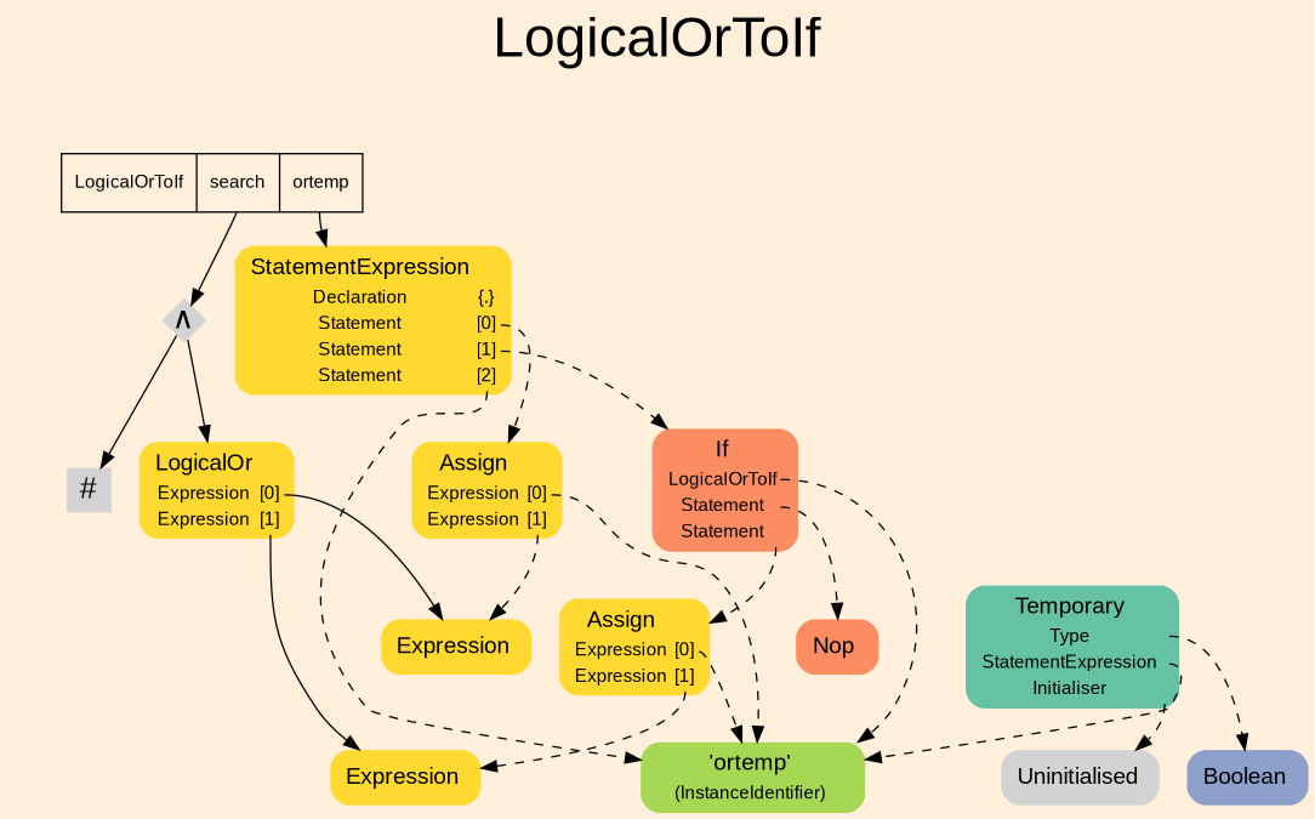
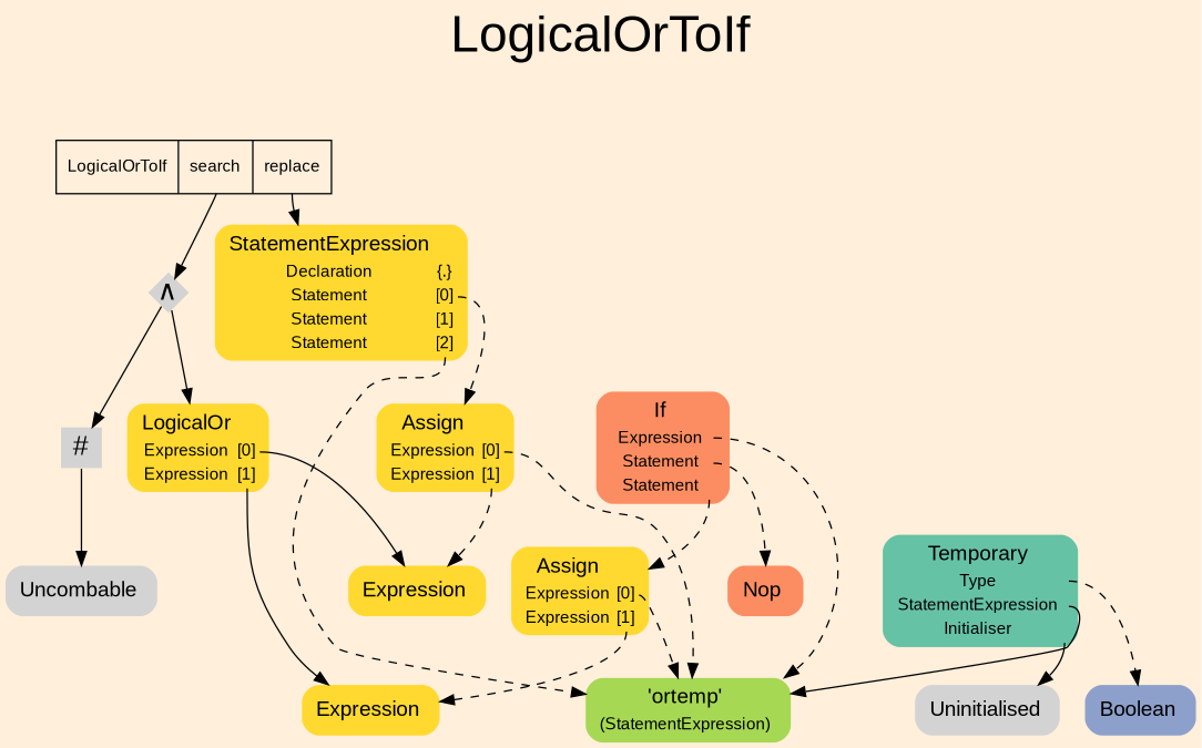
  digraph {
    bgcolor=antiquewhite1
    color=black
    fontcolor=black
    fontname=Arial
    fontsize=36
    label=LogicalOrToIf
    labelloc=t
    rankdir=TB
    ranksep=0.3
    node [fillcolor="/set28/6" fontname=Arial fontsize=12 shape=plaintext style="rounded,filled"]
    edge [color=black fontcolor=black fontname=Arial tailport=port0 style=dashed]
-   n1 [color=black fillcolor=antiquewhite1 fontcolor=black label="<fixed> LogicalOrToIf | <port0> search | <port1> ortemp" shape=record style=filled]
+   n1 [color=black fillcolor=antiquewhite1 fontcolor=black label="<fixed> LogicalOrToIf | <port0> search | <port1> replace" shape=record style=filled]
    n2 [fixedsize=true fontsize=20 height=0.4 label=<∧> penwidth=0.0 shape=diamond style=filled width=0.4 fillcolor=""]
    n3 [label=<<TABLE BORDER="0" CELLBORDER="0" CELLSPACING="0">      <TR><TD><FONT POINT-SIZE="15.0">StatementExpression</FONT></TD><TD></TD></TR>      <TR><TD>Declaration</TD><TD PORT="port0">{.}</TD></TR>      <TR><TD>Statement</TD><TD PORT="port1">[0]</TD></TR>      <TR><TD>Statement</TD><TD PORT="port2">[1]</TD></TR>      <TR><TD>Statement</TD><TD PORT="port3">[2]</TD></TR>     </TABLE>>]
    n4 [label=<<TABLE BORDER="0" CELLBORDER="0" CELLSPACING="0">      <TR><TD><FONT POINT-SIZE="15.0">LogicalOr</FONT></TD><TD></TD></TR>      <TR><TD>Expression</TD><TD PORT="port0">[0]</TD></TR>      <TR><TD>Expression</TD><TD PORT="port1">[1]</TD></TR>     </TABLE>>]
    n5 [fixedsize=true fontsize=20 height=0.4 label=<#> penwidth=0.0 shape=square style=filled width=0.4 fillcolor=""]
-   n6 [fillcolor="/set28/5" label=<<TABLE BORDER="0" CELLBORDER="0" CELLSPACING="0">      <TR><TD><FONT POINT-SIZE="15.0">'ortemp'</FONT></TD><TD></TD></TR>      <TR><TD>(InstanceIdentifier)</TD><TD PORT="port0"></TD></TR>     </TABLE>>]
+   n6 [fillcolor="/set28/5" label=<<TABLE BORDER="0" CELLBORDER="0" CELLSPACING="0">      <TR><TD><FONT POINT-SIZE="15.0">'ortemp'</FONT></TD><TD></TD></TR>      <TR><TD>(StatementExpression)</TD><TD PORT="port0"></TD></TR>     </TABLE>>]
    n7 [label=<<TABLE BORDER="0" CELLBORDER="0" CELLSPACING="0">      <TR><TD><FONT POINT-SIZE="15.0">Assign</FONT></TD><TD></TD></TR>      <TR><TD>Expression</TD><TD PORT="port0">[0]</TD></TR>      <TR><TD>Expression</TD><TD PORT="port1">[1]</TD></TR>     </TABLE>>]
-   n8 [fillcolor="/set28/2" label=<<TABLE BORDER="0" CELLBORDER="0" CELLSPACING="0">      <TR><TD><FONT POINT-SIZE="15.0">If</FONT></TD><TD></TD></TR>      <TR><TD>LogicalOrToIf</TD><TD PORT="port0"></TD></TR>      <TR><TD>Statement</TD><TD PORT="port1"></TD></TR>      <TR><TD>Statement</TD><TD PORT="port2"></TD></TR>     </TABLE>>]
+   n8 [fillcolor="/set28/2" label=<<TABLE BORDER="0" CELLBORDER="0" CELLSPACING="0">      <TR><TD><FONT POINT-SIZE="15.0">If</FONT></TD><TD></TD></TR>      <TR><TD>Expression</TD><TD PORT="port0"></TD></TR>      <TR><TD>Statement</TD><TD PORT="port1"></TD></TR>      <TR><TD>Statement</TD><TD PORT="port2"></TD></TR>     </TABLE>>]
    n9 [label=<<TABLE BORDER="0" CELLBORDER="0" CELLSPACING="0">      <TR><TD><FONT POINT-SIZE="15.0">Expression</FONT></TD><TD></TD></TR>     </TABLE>>]
    n10 [label=<<TABLE BORDER="0" CELLBORDER="0" CELLSPACING="0">      <TR><TD><FONT POINT-SIZE="15.0">Expression</FONT></TD><TD></TD></TR>     </TABLE>>]
+   n11 [label=<<TABLE BORDER="0" CELLBORDER="0" CELLSPACING="0">      <TR><TD><FONT POINT-SIZE="15.0">Uncombable</FONT></TD><TD></TD></TR>     </TABLE>> fillcolor=""]
    n12 [fillcolor="/set28/1" label=<<TABLE BORDER="0" CELLBORDER="0" CELLSPACING="0">      <TR><TD><FONT POINT-SIZE="15.0">Temporary</FONT></TD><TD></TD></TR>      <TR><TD>Type</TD><TD PORT="port0"></TD></TR>      <TR><TD>StatementExpression</TD><TD PORT="port1"></TD></TR>      <TR><TD>Initialiser</TD><TD PORT="port2"></TD></TR>     </TABLE>>]
    n13 [fillcolor="/set28/3" label=<<TABLE BORDER="0" CELLBORDER="0" CELLSPACING="0">      <TR><TD><FONT POINT-SIZE="15.0">Boolean</FONT></TD><TD></TD></TR>     </TABLE>>]
    n14 [label=<<TABLE BORDER="0" CELLBORDER="0" CELLSPACING="0">      <TR><TD><FONT POINT-SIZE="15.0">Uninitialised</FONT></TD><TD></TD></TR>     </TABLE>> fillcolor=""]
    n15 [fillcolor="/set28/2" label=<<TABLE BORDER="0" CELLBORDER="0" CELLSPACING="0">      <TR><TD><FONT POINT-SIZE="15.0">Nop</FONT></TD><TD></TD></TR>     </TABLE>>]
    n16 [label=<<TABLE BORDER="0" CELLBORDER="0" CELLSPACING="0">      <TR><TD><FONT POINT-SIZE="15.0">Assign</FONT></TD><TD></TD></TR>      <TR><TD>Expression</TD><TD PORT="port0">[0]</TD></TR>      <TR><TD>Expression</TD><TD PORT="port1">[1]</TD></TR>     </TABLE>>]
    n1 -> n2 [style=""]
    n1 -> n3 [style=solid tailport=port1]
    n2 -> n4 [style=""]
    n2 -> n5 [style=""]
    n3 -> n6 [tailport=port3]
    n3 -> n7 [tailport=port1]
-   n3 -> n8 [tailport=port2]
    n4 -> n9 [style=""]
    n4 -> n10 [tailport=port1 style=""]
+   n5 -> n11 [style=""]
    n7 -> n6
    n7 -> n9 [tailport=port1]
    n8 -> n6
    n8 -> n15 [tailport=port1]
    n8 -> n16 [tailport=port2]
-   n12 -> n6 [tailport=port1]
+   n12 -> n6 [style=solid tailport=port1]
    n12 -> n13
-   n12 -> n14 [tailport=port2]
+   n12 -> n14 [style=solid tailport=port2]
    n16 -> n6
    n16 -> n10 [tailport=port1]
  }
